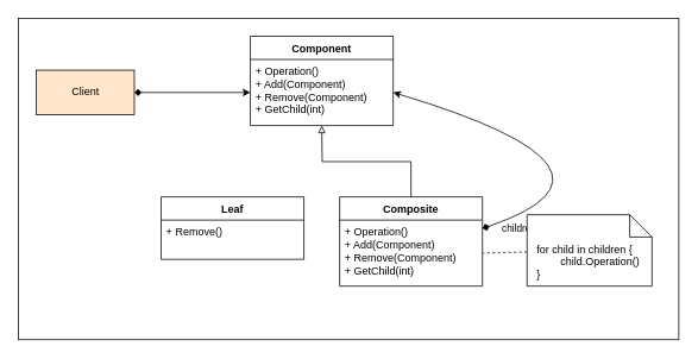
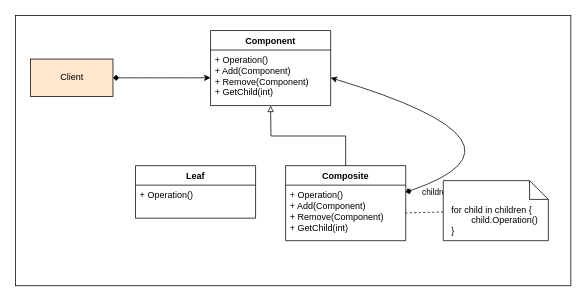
  <mxCell id="0" />
  <mxCell id="1" parent="0" />
  <mxCell id="2" value="" style="rounded=0;whiteSpace=wrap;html=1;" parent="1" vertex="1"><mxGeometry x="20" y="20" width="740" height="360" as="geometry" /></mxCell>
  <mxCell id="3" value="Component" style="swimlane;fontStyle=1;align=center;verticalAlign=top;childLayout=stackLayout;horizontal=1;startSize=26;horizontalStack=0;resizeParent=1;resizeParentMax=0;resizeLast=0;collapsible=1;marginBottom=0;whiteSpace=wrap;html=1;" parent="1" vertex="1"><mxGeometry x="280" y="40" width="160" height="100" as="geometry" /></mxCell>
  <mxCell id="4" value="+ Operation()&lt;br&gt;+ Add(Component)&lt;br&gt;+ Remove(Component)&lt;br&gt;+ GetChild(int)" style="text;strokeColor=none;fillColor=none;align=left;verticalAlign=top;spacingLeft=4;spacingRight=4;overflow=hidden;rotatable=0;points=[[0,0.5],[1,0.5]];portConstraint=eastwest;whiteSpace=wrap;html=1;" parent="3" vertex="1"><mxGeometry y="26" width="160" height="74" as="geometry" /></mxCell>
  <mxCell id="5" value="Leaf" style="swimlane;fontStyle=1;align=center;verticalAlign=top;childLayout=stackLayout;horizontal=1;startSize=26;horizontalStack=0;resizeParent=1;resizeParentMax=0;resizeLast=0;collapsible=1;marginBottom=0;whiteSpace=wrap;html=1;" parent="1" vertex="1"><mxGeometry x="180" y="220" width="160" height="70" as="geometry" /></mxCell>
- <mxCell id="6" value="+ Remove()" style="text;strokeColor=none;fillColor=none;align=left;verticalAlign=top;spacingLeft=4;spacingRight=4;overflow=hidden;rotatable=0;points=[[0,0.5],[1,0.5]];portConstraint=eastwest;whiteSpace=wrap;html=1;" parent="5" vertex="1"><mxGeometry y="26" width="160" height="44" as="geometry" /></mxCell>
+ <mxCell id="6" value="+ Operation()" style="text;strokeColor=none;fillColor=none;align=left;verticalAlign=top;spacingLeft=4;spacingRight=4;overflow=hidden;rotatable=0;points=[[0,0.5],[1,0.5]];portConstraint=eastwest;whiteSpace=wrap;html=1;" parent="5" vertex="1"><mxGeometry y="26" width="160" height="44" as="geometry" /></mxCell>
  <mxCell id="7" value="Composite" style="swimlane;fontStyle=1;align=center;verticalAlign=top;childLayout=stackLayout;horizontal=1;startSize=26;horizontalStack=0;resizeParent=1;resizeParentMax=0;resizeLast=0;collapsible=1;marginBottom=0;whiteSpace=wrap;html=1;" vertex="1" parent="1"><mxGeometry x="380" y="220" width="160" height="100" as="geometry" /></mxCell>
  <mxCell id="8" value="+ Operation()&lt;br&gt;+ Add(Component)&lt;br&gt;+ Remove(Component)&lt;br&gt;+ GetChild(int)" style="text;strokeColor=none;fillColor=none;align=left;verticalAlign=top;spacingLeft=4;spacingRight=4;overflow=hidden;rotatable=0;points=[[0,0.5],[1,0.5]];portConstraint=eastwest;whiteSpace=wrap;html=1;" vertex="1" parent="7"><mxGeometry y="26" width="160" height="74" as="geometry" /></mxCell>
  <mxCell id="9" style="edgeStyle=orthogonalEdgeStyle;rounded=0;orthogonalLoop=1;jettySize=auto;html=1;endArrow=block;endFill=0;exitX=0.5;exitY=0;exitDx=0;exitDy=0;" edge="1" parent="1" source="7"><mxGeometry relative="1" as="geometry"><mxPoint x="270" y="230" as="sourcePoint" /><mxPoint x="360" y="140" as="targetPoint" /></mxGeometry></mxCell>
  <mxCell id="10" style="edgeStyle=none;html=1;entryX=1;entryY=0.5;entryDx=0;entryDy=0;curved=1;startArrow=diamond;startFill=1;" edge="1" parent="1" source="8" target="4"><mxGeometry relative="1" as="geometry"><Array as="points"><mxPoint x="730" y="190" /></Array></mxGeometry></mxCell>
  <mxCell id="11" value="children" style="edgeLabel;html=1;align=center;verticalAlign=middle;resizable=0;points=[];" vertex="1" connectable="0" parent="10"><mxGeometry x="-0.751" y="1" relative="1" as="geometry"><mxPoint x="-19" y="21" as="offset" /></mxGeometry></mxCell>
  <mxCell id="12" style="edgeStyle=none;curved=1;html=1;entryX=0;entryY=0.5;entryDx=0;entryDy=0;startArrow=diamond;startFill=1;" edge="1" parent="1" source="13" target="4"><mxGeometry relative="1" as="geometry" /></mxCell>
  <mxCell id="13" value="Client" style="html=1;fillColor=#ffe6cc;" vertex="1" parent="1"><mxGeometry x="40" y="78" width="110" height="50" as="geometry" /></mxCell>
  <mxCell id="14" style="edgeStyle=none;curved=1;html=1;entryX=1;entryY=0.5;entryDx=0;entryDy=0;startArrow=none;startFill=0;endArrow=none;endFill=0;dashed=1;" edge="1" parent="1" source="15" target="8"><mxGeometry relative="1" as="geometry" /></mxCell>
  <mxCell id="15" value="for child in children {&lt;br&gt;&lt;span style=&quot;white-space: pre;&quot;&gt;&#09;&lt;/span&gt;child.Operation()&lt;br&gt;}" style="shape=note2;boundedLbl=1;whiteSpace=wrap;html=1;size=25;verticalAlign=top;align=left;spacingLeft=9;" vertex="1" parent="1"><mxGeometry x="590" y="240" width="140" height="80" as="geometry" /></mxCell>
